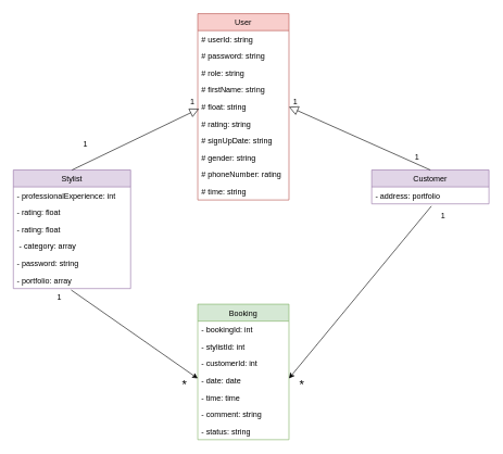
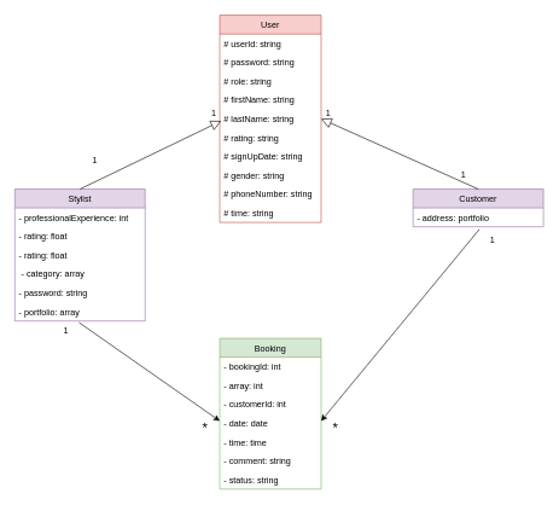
  <mxCell id="0" />
  <mxCell id="1" parent="0" />
  <mxCell id="2" value="1" style="text;html=1;strokeColor=none;fillColor=none;align=center;verticalAlign=middle;whiteSpace=wrap;rounded=0;" parent="1" vertex="1"><mxGeometry x="111" y="210" width="40" height="20" as="geometry" /></mxCell>
  <mxCell id="3" value="1" style="text;html=1;strokeColor=none;fillColor=none;align=center;verticalAlign=middle;whiteSpace=wrap;rounded=0;" parent="1" vertex="1"><mxGeometry x="275" y="146" width="40" height="20" as="geometry" /></mxCell>
  <mxCell id="4" value="Stylist" style="swimlane;fontStyle=0;childLayout=stackLayout;horizontal=1;startSize=26;fillColor=#e1d5e7;horizontalStack=0;resizeParent=1;resizeParentMax=0;resizeLast=0;collapsible=1;marginBottom=0;strokeColor=#9673a6;" parent="1" vertex="1"><mxGeometry x="20" y="260" width="180" height="182" as="geometry" /></mxCell>
  <mxCell id="5" value="- professionalExperience: int" style="text;strokeColor=none;fillColor=none;align=left;verticalAlign=top;spacingLeft=4;spacingRight=4;overflow=hidden;rotatable=0;points=[[0,0.5],[1,0.5]];portConstraint=eastwest;" parent="4" vertex="1"><mxGeometry y="26" width="180" height="26" as="geometry" /></mxCell>
  <mxCell id="6" value="- rating: float" style="text;strokeColor=none;fillColor=none;align=left;verticalAlign=top;spacingLeft=4;spacingRight=4;overflow=hidden;rotatable=0;points=[[0,0.5],[1,0.5]];portConstraint=eastwest;" parent="4" vertex="1"><mxGeometry y="52" width="180" height="26" as="geometry" /></mxCell>
  <mxCell id="7" value="- rating: float" style="text;strokeColor=none;fillColor=none;align=left;verticalAlign=top;spacingLeft=4;spacingRight=4;overflow=hidden;rotatable=0;points=[[0,0.5],[1,0.5]];portConstraint=eastwest;" parent="4" vertex="1"><mxGeometry y="78" width="180" height="26" as="geometry" /></mxCell>
  <mxCell id="8" value=" - category: array" style="text;strokeColor=none;fillColor=none;align=left;verticalAlign=top;spacingLeft=4;spacingRight=4;overflow=hidden;rotatable=0;points=[[0,0.5],[1,0.5]];portConstraint=eastwest;" parent="4" vertex="1"><mxGeometry y="104" width="180" height="26" as="geometry" /></mxCell>
  <mxCell id="9" value="- password: string" style="text;strokeColor=none;fillColor=none;align=left;verticalAlign=top;spacingLeft=4;spacingRight=4;overflow=hidden;rotatable=0;points=[[0,0.5],[1,0.5]];portConstraint=eastwest;" parent="4" vertex="1"><mxGeometry y="130" width="180" height="26" as="geometry" /></mxCell>
  <mxCell id="10" value="- portfolio: array" style="text;strokeColor=none;fillColor=none;align=left;verticalAlign=top;spacingLeft=4;spacingRight=4;overflow=hidden;rotatable=0;points=[[0,0.5],[1,0.5]];portConstraint=eastwest;" parent="4" vertex="1"><mxGeometry y="156" width="180" height="26" as="geometry" /></mxCell>
  <mxCell id="11" value="User" style="swimlane;fontStyle=0;childLayout=stackLayout;horizontal=1;startSize=26;fillColor=#f8cecc;horizontalStack=0;resizeParent=1;resizeParentMax=0;resizeLast=0;collapsible=1;marginBottom=0;strokeColor=#b85450;swimlaneFillColor=none;" parent="1" vertex="1"><mxGeometry x="303" width="140" height="286" as="geometry" y="20" /></mxCell>
  <mxCell id="12" value="# userId: string" style="text;strokeColor=none;fillColor=none;align=left;verticalAlign=top;spacingLeft=4;spacingRight=4;overflow=hidden;rotatable=0;points=[[0,0.5],[1,0.5]];portConstraint=eastwest;" parent="11" vertex="1"><mxGeometry y="26" width="140" height="26" as="geometry" /></mxCell>
  <mxCell id="13" value="# password: string" style="text;strokeColor=none;fillColor=none;align=left;verticalAlign=top;spacingLeft=4;spacingRight=4;overflow=hidden;rotatable=0;points=[[0,0.5],[1,0.5]];portConstraint=eastwest;" parent="11" vertex="1"><mxGeometry y="52" width="140" height="26" as="geometry" /></mxCell>
  <mxCell id="14" value="# role: string" style="text;strokeColor=none;fillColor=none;align=left;verticalAlign=top;spacingLeft=4;spacingRight=4;overflow=hidden;rotatable=0;points=[[0,0.5],[1,0.5]];portConstraint=eastwest;" parent="11" vertex="1"><mxGeometry y="78" width="140" height="26" as="geometry" /></mxCell>
  <mxCell id="15" value="# firstName: string" style="text;strokeColor=none;fillColor=none;align=left;verticalAlign=top;spacingLeft=4;spacingRight=4;overflow=hidden;rotatable=0;points=[[0,0.5],[1,0.5]];portConstraint=eastwest;" parent="11" vertex="1"><mxGeometry y="104" width="140" height="26" as="geometry" /></mxCell>
- <mxCell id="16" value="# float: string" style="text;strokeColor=none;fillColor=none;align=left;verticalAlign=top;spacingLeft=4;spacingRight=4;overflow=hidden;rotatable=0;points=[[0,0.5],[1,0.5]];portConstraint=eastwest;" parent="11" vertex="1"><mxGeometry y="130" width="140" height="26" as="geometry" /></mxCell>
+ <mxCell id="16" value="# lastName: string" style="text;strokeColor=none;fillColor=none;align=left;verticalAlign=top;spacingLeft=4;spacingRight=4;overflow=hidden;rotatable=0;points=[[0,0.5],[1,0.5]];portConstraint=eastwest;" parent="11" vertex="1"><mxGeometry y="130" width="140" height="26" as="geometry" /></mxCell>
  <mxCell id="17" value="# rating: string" style="text;strokeColor=none;fillColor=none;align=left;verticalAlign=top;spacingLeft=4;spacingRight=4;overflow=hidden;rotatable=0;points=[[0,0.5],[1,0.5]];portConstraint=eastwest;" parent="11" vertex="1"><mxGeometry y="156" width="140" height="26" as="geometry" /></mxCell>
  <mxCell id="18" value="# signUpDate: string" style="text;strokeColor=none;fillColor=none;align=left;verticalAlign=top;spacingLeft=4;spacingRight=4;overflow=hidden;rotatable=0;points=[[0,0.5],[1,0.5]];portConstraint=eastwest;" parent="11" vertex="1"><mxGeometry y="182" width="140" height="26" as="geometry" /></mxCell>
  <mxCell id="19" value="# gender: string" style="text;strokeColor=none;fillColor=none;align=left;verticalAlign=top;spacingLeft=4;spacingRight=4;overflow=hidden;rotatable=0;points=[[0,0.5],[1,0.5]];portConstraint=eastwest;" parent="11" vertex="1"><mxGeometry y="208" width="140" height="26" as="geometry" /></mxCell>
- <mxCell id="20" value="# phoneNumber: rating" style="text;strokeColor=none;fillColor=none;align=left;verticalAlign=top;spacingLeft=4;spacingRight=4;overflow=hidden;rotatable=0;points=[[0,0.5],[1,0.5]];portConstraint=eastwest;" parent="11" vertex="1"><mxGeometry y="234" width="140" height="26" as="geometry" /></mxCell>
+ <mxCell id="20" value="# phoneNumber: string" style="text;strokeColor=none;fillColor=none;align=left;verticalAlign=top;spacingLeft=4;spacingRight=4;overflow=hidden;rotatable=0;points=[[0,0.5],[1,0.5]];portConstraint=eastwest;" parent="11" vertex="1"><mxGeometry y="234" width="140" height="26" as="geometry" /></mxCell>
  <mxCell id="21" value="# time: string" style="text;strokeColor=none;fillColor=none;align=left;verticalAlign=top;spacingLeft=4;spacingRight=4;overflow=hidden;rotatable=0;points=[[0,0.5],[1,0.5]];portConstraint=eastwest;" parent="11" vertex="1"><mxGeometry y="260" width="140" height="26" as="geometry" /></mxCell>
  <mxCell id="22" value="Customer" style="swimlane;fontStyle=0;childLayout=stackLayout;horizontal=1;startSize=26;fillColor=#e1d5e7;horizontalStack=0;resizeParent=1;resizeParentMax=0;resizeLast=0;collapsible=1;marginBottom=0;strokeColor=#9673a6;" parent="1" vertex="1"><mxGeometry x="570" y="260" width="180" height="52" as="geometry" /></mxCell>
  <mxCell id="23" value="- address: portfolio" style="text;strokeColor=none;fillColor=none;align=left;verticalAlign=top;spacingLeft=4;spacingRight=4;overflow=hidden;rotatable=0;points=[[0,0.5],[1,0.5]];portConstraint=eastwest;" parent="22" vertex="1"><mxGeometry y="26" width="180" height="26" as="geometry" /></mxCell>
  <mxCell id="24" value="" style="endArrow=block;endFill=0;endSize=12;html=1;exitX=1;exitY=0.5;exitDx=0;exitDy=0;entryX=1;entryY=0.5;entryDx=0;entryDy=0;" parent="1" target="16" edge="1"><mxGeometry width="160" relative="1" as="geometry"><mxPoint x="660" y="260" as="sourcePoint" /><mxPoint x="313" y="173" as="targetPoint" /><Array as="points"><mxPoint x="660" y="260" /></Array></mxGeometry></mxCell>
  <mxCell id="25" value="1" style="text;html=1;strokeColor=none;fillColor=none;align=center;verticalAlign=middle;whiteSpace=wrap;rounded=0;" parent="1" vertex="1"><mxGeometry x="433" y="146" width="40" height="20" as="geometry" /></mxCell>
  <mxCell id="26" value="1" style="text;html=1;strokeColor=none;fillColor=none;align=center;verticalAlign=middle;whiteSpace=wrap;rounded=0;" parent="1" vertex="1"><mxGeometry x="620" y="230" width="40" height="20" as="geometry" /></mxCell>
  <mxCell id="27" value="Booking" style="swimlane;fontStyle=0;childLayout=stackLayout;horizontal=1;startSize=26;fillColor=#d5e8d4;horizontalStack=0;resizeParent=1;resizeParentMax=0;resizeLast=0;collapsible=1;marginBottom=0;strokeColor=#82b366;swimlaneFillColor=none;rounded=0;" parent="1" vertex="1"><mxGeometry x="303" y="466" width="140" height="208" as="geometry" /></mxCell>
  <mxCell id="28" value="- bookingId: int" style="text;strokeColor=none;fillColor=none;align=left;verticalAlign=top;spacingLeft=4;spacingRight=4;overflow=hidden;rotatable=0;points=[[0,0.5],[1,0.5]];portConstraint=eastwest;" parent="27" vertex="1"><mxGeometry y="26" width="140" height="26" as="geometry" /></mxCell>
- <mxCell id="29" value="- stylistId: int" style="text;strokeColor=none;fillColor=none;align=left;verticalAlign=top;spacingLeft=4;spacingRight=4;overflow=hidden;rotatable=0;points=[[0,0.5],[1,0.5]];portConstraint=eastwest;" parent="27" vertex="1"><mxGeometry y="52" width="140" height="26" as="geometry" /></mxCell>
+ <mxCell id="29" value="- array: int" style="text;strokeColor=none;fillColor=none;align=left;verticalAlign=top;spacingLeft=4;spacingRight=4;overflow=hidden;rotatable=0;points=[[0,0.5],[1,0.5]];portConstraint=eastwest;" parent="27" vertex="1"><mxGeometry y="52" width="140" height="26" as="geometry" /></mxCell>
  <mxCell id="30" value="- customerId: int" style="text;strokeColor=none;fillColor=none;align=left;verticalAlign=top;spacingLeft=4;spacingRight=4;overflow=hidden;rotatable=0;points=[[0,0.5],[1,0.5]];portConstraint=eastwest;" parent="27" vertex="1"><mxGeometry y="78" width="140" height="26" as="geometry" /></mxCell>
  <mxCell id="31" value="- date: date" style="text;strokeColor=none;fillColor=none;align=left;verticalAlign=top;spacingLeft=4;spacingRight=4;overflow=hidden;rotatable=0;points=[[0,0.5],[1,0.5]];portConstraint=eastwest;" parent="27" vertex="1"><mxGeometry y="104" width="140" height="26" as="geometry" /></mxCell>
  <mxCell id="32" value="- time: time" style="text;strokeColor=none;fillColor=none;align=left;verticalAlign=top;spacingLeft=4;spacingRight=4;overflow=hidden;rotatable=0;points=[[0,0.5],[1,0.5]];portConstraint=eastwest;" parent="27" vertex="1"><mxGeometry y="130" width="140" height="26" as="geometry" /></mxCell>
  <mxCell id="33" value="- comment: string" style="text;strokeColor=none;fillColor=none;align=left;verticalAlign=top;spacingLeft=4;spacingRight=4;overflow=hidden;rotatable=0;points=[[0,0.5],[1,0.5]];portConstraint=eastwest;" parent="27" vertex="1"><mxGeometry y="156" width="140" height="26" as="geometry" /></mxCell>
  <mxCell id="34" value="- status: string" style="text;strokeColor=none;fillColor=none;align=left;verticalAlign=top;spacingLeft=4;spacingRight=4;overflow=hidden;rotatable=0;points=[[0,0.5],[1,0.5]];portConstraint=eastwest;" parent="27" vertex="1"><mxGeometry y="182" width="140" height="26" as="geometry" /></mxCell>
  <mxCell id="35" value="1" style="text;html=1;strokeColor=none;fillColor=none;align=center;verticalAlign=middle;whiteSpace=wrap;rounded=0;" parent="1" vertex="1"><mxGeometry x="71" y="446" width="40" height="20" as="geometry" /></mxCell>
  <mxCell id="36" value="1" style="text;html=1;strokeColor=none;fillColor=none;align=center;verticalAlign=middle;whiteSpace=wrap;rounded=0;" parent="1" vertex="1"><mxGeometry x="660" y="320" width="40" height="20" as="geometry" /></mxCell>
  <mxCell id="37" value="&lt;font style=&quot;font-size: 19px&quot;&gt;*&lt;/font&gt;" style="text;html=1;strokeColor=none;fillColor=none;align=center;verticalAlign=middle;whiteSpace=wrap;rounded=0;" parent="1" vertex="1"><mxGeometry x="263" y="580" width="40" height="20" as="geometry" /></mxCell>
  <mxCell id="38" value="&lt;font style=&quot;font-size: 19px&quot;&gt;*&lt;/font&gt;" style="text;html=1;strokeColor=none;fillColor=none;align=center;verticalAlign=middle;whiteSpace=wrap;rounded=0;" parent="1" vertex="1"><mxGeometry x="443" y="580" width="40" height="20" as="geometry" /></mxCell>
  <mxCell id="39" value="" style="endArrow=block;endFill=0;endSize=12;html=1;entryX=0.75;entryY=1;entryDx=0;entryDy=0;exitX=0.5;exitY=0;exitDx=0;exitDy=0;" edge="1" parent="1" source="4" target="3"><mxGeometry width="160" relative="1" as="geometry"><mxPoint x="60" y="91.5" as="sourcePoint" /><mxPoint x="263" y="234.5" as="targetPoint" /><Array as="points" /></mxGeometry></mxCell>
  <mxCell id="40" value="" style="endArrow=classic;html=1;exitX=0.493;exitY=1.085;exitDx=0;exitDy=0;exitPerimeter=0;entryX=1;entryY=0;entryDx=0;entryDy=0;" edge="1" parent="1" source="10" target="37"><mxGeometry width="50" height="50" relative="1" as="geometry"><mxPoint x="330" y="400" as="sourcePoint" /><mxPoint x="380" y="350" as="targetPoint" /></mxGeometry></mxCell>
  <mxCell id="41" value="" style="endArrow=classic;html=1;exitX=0.509;exitY=1.131;exitDx=0;exitDy=0;exitPerimeter=0;entryX=0;entryY=0;entryDx=0;entryDy=0;" edge="1" parent="1" source="23" target="38"><mxGeometry width="50" height="50" relative="1" as="geometry"><mxPoint x="330" y="400" as="sourcePoint" /><mxPoint x="380" y="350" as="targetPoint" /></mxGeometry></mxCell>
